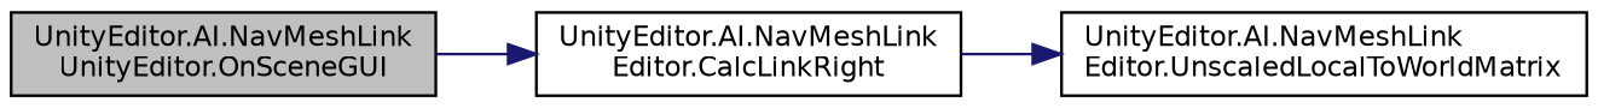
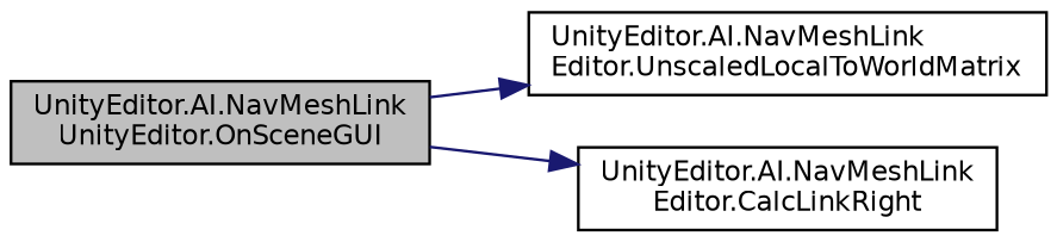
  digraph {
    rankdir=LR
    node [color=black fillcolor=white fontname=Helvetica fontsize=10 shape=record style=filled]
    edge [color=midnightblue fontname=Helvetica fontsize=10 labelfontname=Helvetica labelfontsize=10 style=solid]
    n1 [fillcolor=grey75 fontcolor=black height=0.2 label="UnityEditor.AI.NavMeshLink\lUnityEditor.OnSceneGUI" width=0.4]
    n2 [height=0.2 label="UnityEditor.AI.NavMeshLink\lEditor.UnscaledLocalToWorldMatrix" width=0.4]
    n3 [height=0.2 label="UnityEditor.AI.NavMeshLink\lEditor.CalcLinkRight" width=0.4]
-   n3 -> n2
+   n1 -> n2
    n1 -> n3
  }
